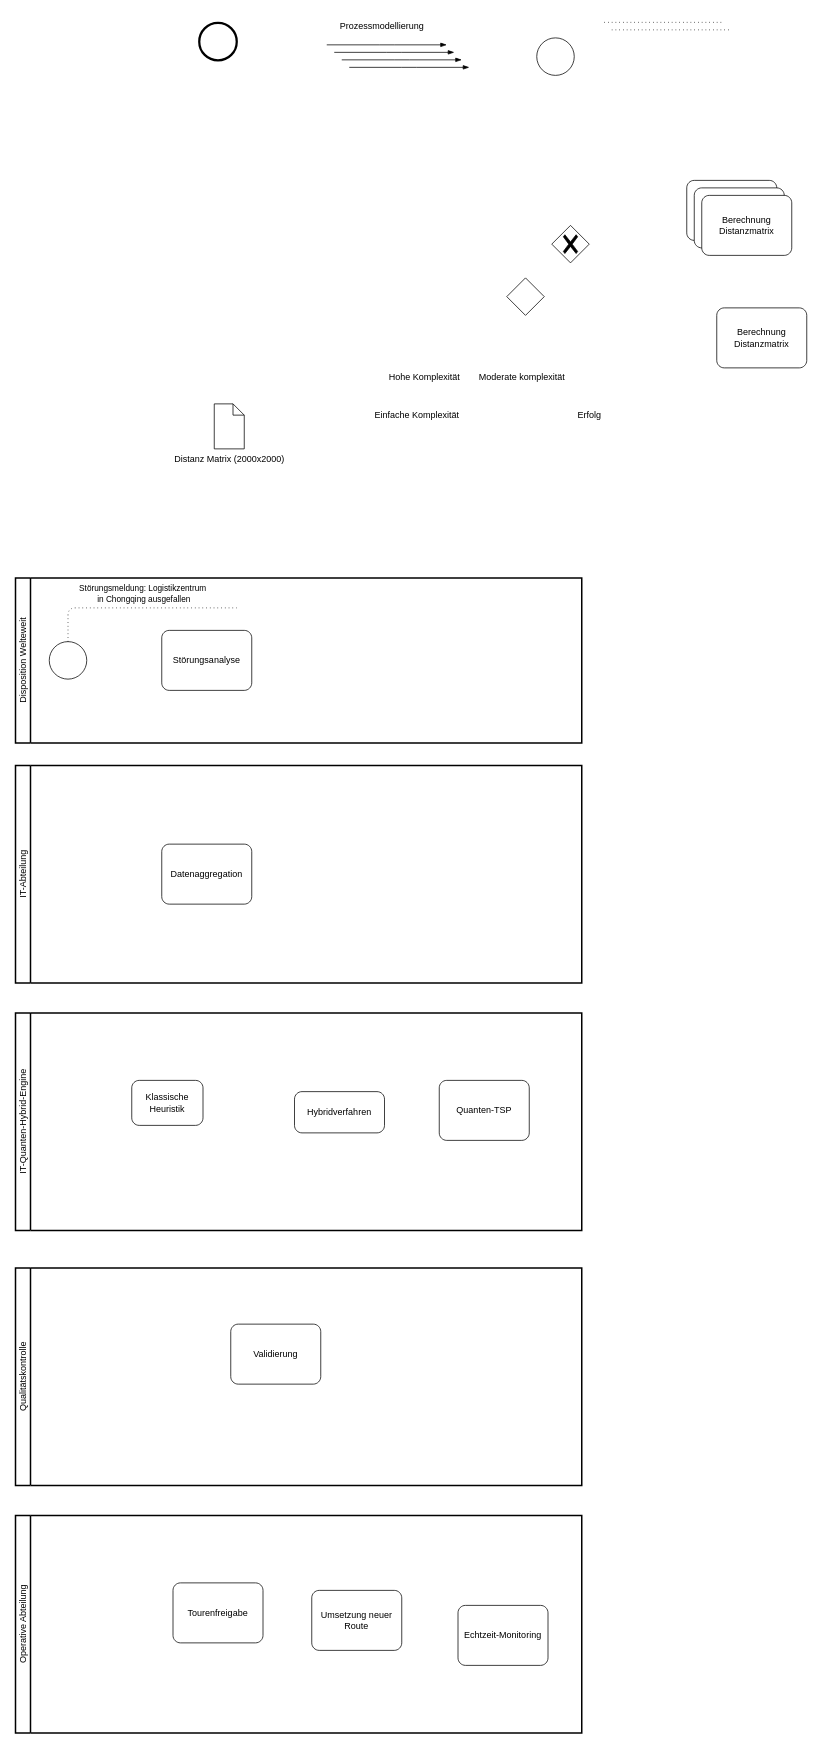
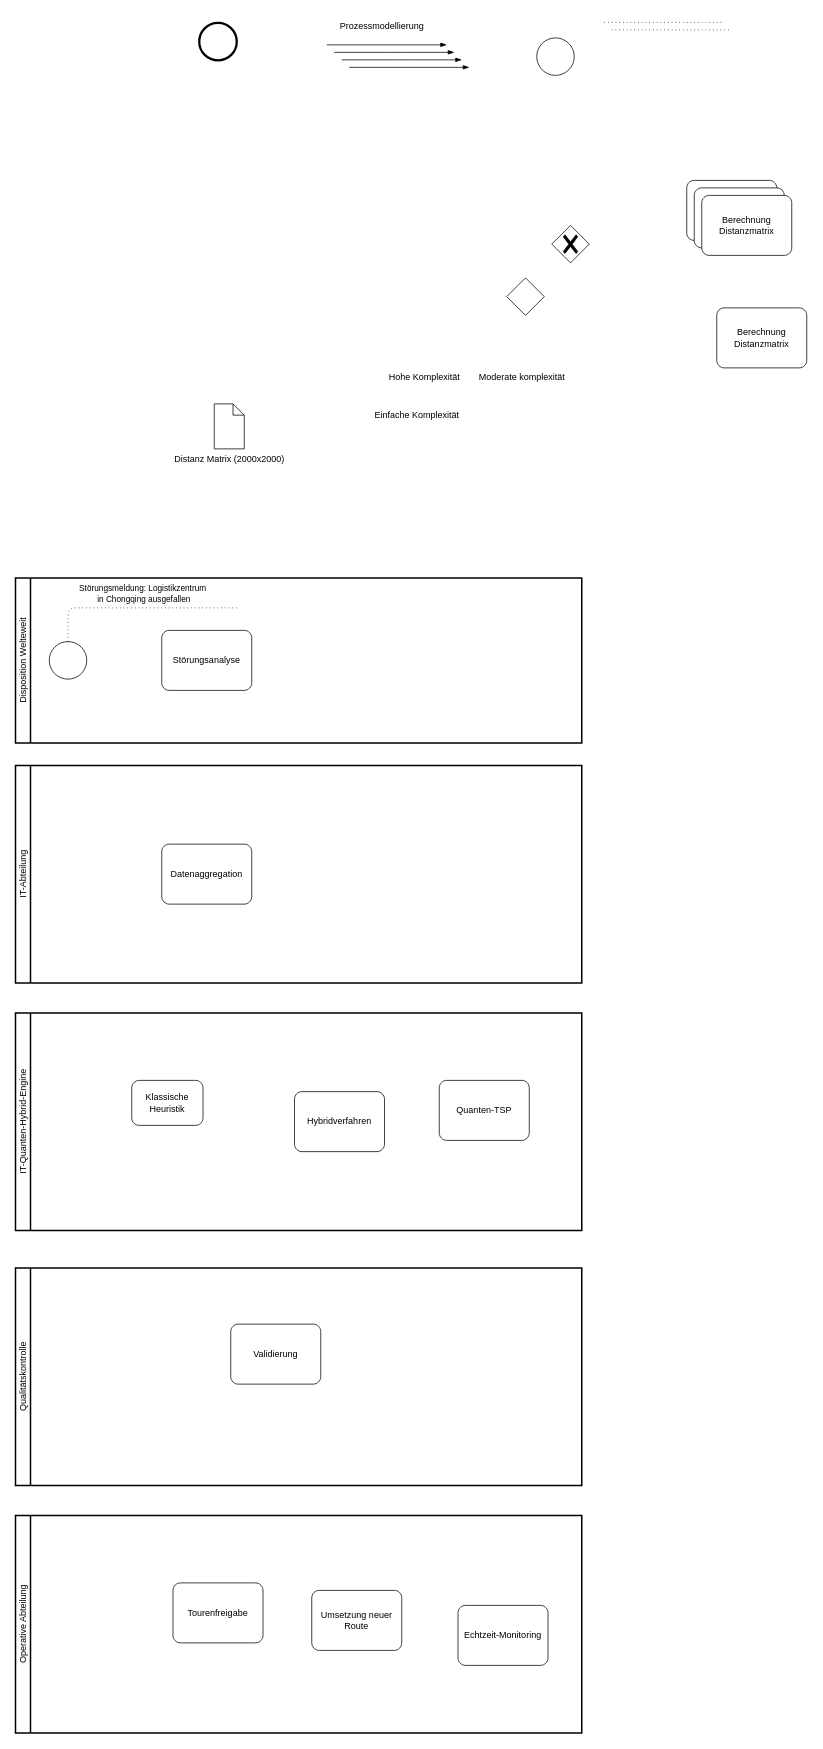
  <mxCell id="0" />
  <mxCell id="1" parent="0" />
  <mxCell id="2" value="Prozessmodellierung&amp;nbsp;" style="text;html=1;align=center;verticalAlign=middle;resizable=0;points=[];autosize=1;strokeColor=none;fillColor=none;" vertex="1" parent="1"><mxGeometry x="440" y="20" width="140" height="30" as="geometry" /></mxCell>
  <mxCell id="3" value="Berechnung Distanzmatrix" style="points=[[0.25,0,0],[0.5,0,0],[0.75,0,0],[1,0.25,0],[1,0.5,0],[1,0.75,0],[0.75,1,0],[0.5,1,0],[0.25,1,0],[0,0.75,0],[0,0.5,0],[0,0.25,0]];shape=mxgraph.bpmn.task;whiteSpace=wrap;rectStyle=rounded;size=10;html=1;container=1;expand=0;collapsible=0;taskMarker=abstract;" vertex="1" parent="1"><mxGeometry x="915" y="240" width="120" height="80" as="geometry" /></mxCell>
  <mxCell id="4" value="Distanz Matrix (2000x2000)" style="shape=mxgraph.bpmn.data;labelPosition=center;verticalLabelPosition=bottom;align=center;verticalAlign=top;size=15;html=1;" vertex="1" parent="1"><mxGeometry x="285" y="538" width="40" height="60" as="geometry" /></mxCell>
  <mxCell id="5" value="Disposition Welteweit" style="swimlane;html=1;startSize=20;fontStyle=0;collapsible=0;horizontal=0;swimlaneLine=1;swimlaneFillColor=#ffffff;strokeWidth=2;whiteSpace=wrap;" vertex="1" parent="1"><mxGeometry x="20" y="770" width="755" height="220" as="geometry" /></mxCell>
  <mxCell id="6" value="" style="points=[[0.145,0.145,0],[0.5,0,0],[0.855,0.145,0],[1,0.5,0],[0.855,0.855,0],[0.5,1,0],[0.145,0.855,0],[0,0.5,0]];shape=mxgraph.bpmn.event;html=1;verticalLabelPosition=bottom;labelBackgroundColor=#ffffff;verticalAlign=top;align=center;perimeter=ellipsePerimeter;outlineConnect=0;aspect=fixed;outline=standard;symbol=general;" vertex="1" parent="5"><mxGeometry x="45" y="85" width="50" height="50" as="geometry" /></mxCell>
  <mxCell id="7" value="Störungsanalyse" style="points=[[0.25,0,0],[0.5,0,0],[0.75,0,0],[1,0.25,0],[1,0.5,0],[1,0.75,0],[0.75,1,0],[0.5,1,0],[0.25,1,0],[0,0.75,0],[0,0.5,0],[0,0.25,0]];shape=mxgraph.bpmn.task;whiteSpace=wrap;rectStyle=rounded;size=10;html=1;container=1;expand=0;collapsible=0;taskMarker=abstract;" vertex="1" parent="5"><mxGeometry x="195" y="70" width="120" height="80" as="geometry" /></mxCell>
  <mxCell id="8" value="" style="points=[[0.145,0.145,0],[0.5,0,0],[0.855,0.145,0],[1,0.5,0],[0.855,0.855,0],[0.5,1,0],[0.145,0.855,0],[0,0.5,0]];shape=mxgraph.bpmn.event;html=1;verticalLabelPosition=bottom;labelBackgroundColor=#ffffff;verticalAlign=top;align=center;perimeter=ellipsePerimeter;outlineConnect=0;aspect=fixed;outline=end;symbol=terminate2;" vertex="1" parent="1"><mxGeometry x="265" y="30" width="50" height="50" as="geometry" /></mxCell>
  <mxCell id="9" value="" style="points=[[0.145,0.145,0],[0.5,0,0],[0.855,0.145,0],[1,0.5,0],[0.855,0.855,0],[0.5,1,0],[0.145,0.855,0],[0,0.5,0]];shape=mxgraph.bpmn.event;html=1;verticalLabelPosition=bottom;labelBackgroundColor=#ffffff;verticalAlign=top;align=center;perimeter=ellipsePerimeter;outlineConnect=0;aspect=fixed;outline=standard;symbol=general;" vertex="1" parent="1"><mxGeometry x="715" y="50" width="50" height="50" as="geometry" /></mxCell>
  <mxCell id="10" value="" style="edgeStyle=elbowEdgeStyle;fontSize=12;html=1;endArrow=blockThin;endFill=1;" edge="1" parent="1"><mxGeometry width="160" relative="1" as="geometry"><mxPoint x="435" y="59.31" as="sourcePoint" /><mxPoint x="595" y="59.31" as="targetPoint" /></mxGeometry></mxCell>
  <mxCell id="11" value="" style="edgeStyle=elbowEdgeStyle;fontSize=12;html=1;endArrow=blockThin;endFill=1;" edge="1" parent="1"><mxGeometry width="160" relative="1" as="geometry"><mxPoint x="445" y="69.31" as="sourcePoint" /><mxPoint x="605" y="69.31" as="targetPoint" /></mxGeometry></mxCell>
  <mxCell id="12" value="" style="edgeStyle=elbowEdgeStyle;fontSize=12;html=1;endArrow=blockThin;endFill=1;" edge="1" parent="1"><mxGeometry width="160" relative="1" as="geometry"><mxPoint x="455" y="79.31" as="sourcePoint" /><mxPoint x="615" y="79.31" as="targetPoint" /></mxGeometry></mxCell>
  <mxCell id="13" value="" style="edgeStyle=elbowEdgeStyle;fontSize=12;html=1;endArrow=blockThin;endFill=1;" edge="1" parent="1"><mxGeometry width="160" relative="1" as="geometry"><mxPoint x="465" y="89.31" as="sourcePoint" /><mxPoint x="625" y="89.31" as="targetPoint" /></mxGeometry></mxCell>
  <mxCell id="14" value="Qualitätskontrolle" style="swimlane;html=1;startSize=20;fontStyle=0;collapsible=0;horizontal=0;swimlaneLine=1;swimlaneFillColor=#ffffff;strokeWidth=2;whiteSpace=wrap;" vertex="1" parent="1"><mxGeometry x="20" y="1690" width="755" height="290" as="geometry" /></mxCell>
  <mxCell id="15" value="Validierung" style="points=[[0.25,0,0],[0.5,0,0],[0.75,0,0],[1,0.25,0],[1,0.5,0],[1,0.75,0],[0.75,1,0],[0.5,1,0],[0.25,1,0],[0,0.75,0],[0,0.5,0],[0,0.25,0]];shape=mxgraph.bpmn.task;whiteSpace=wrap;rectStyle=rounded;size=10;html=1;container=1;expand=0;collapsible=0;taskMarker=abstract;" vertex="1" parent="14"><mxGeometry x="287" y="75" width="120" height="80" as="geometry" /></mxCell>
  <mxCell id="16" value="Berechnung Distanzmatrix" style="points=[[0.25,0,0],[0.5,0,0],[0.75,0,0],[1,0.25,0],[1,0.5,0],[1,0.75,0],[0.75,1,0],[0.5,1,0],[0.25,1,0],[0,0.75,0],[0,0.5,0],[0,0.25,0]];shape=mxgraph.bpmn.task;whiteSpace=wrap;rectStyle=rounded;size=10;html=1;container=1;expand=0;collapsible=0;taskMarker=abstract;" vertex="1" parent="1"><mxGeometry x="925" y="250" width="120" height="80" as="geometry" /></mxCell>
  <mxCell id="17" value="Berechnung Distanzmatrix" style="points=[[0.25,0,0],[0.5,0,0],[0.75,0,0],[1,0.25,0],[1,0.5,0],[1,0.75,0],[0.75,1,0],[0.5,1,0],[0.25,1,0],[0,0.75,0],[0,0.5,0],[0,0.25,0]];shape=mxgraph.bpmn.task;whiteSpace=wrap;rectStyle=rounded;size=10;html=1;container=1;expand=0;collapsible=0;taskMarker=abstract;" vertex="1" parent="1"><mxGeometry x="935" y="260" width="120" height="80" as="geometry" /></mxCell>
  <mxCell id="18" value="" style="edgeStyle=elbowEdgeStyle;fontSize=12;html=1;endFill=0;startFill=0;endSize=6;startSize=6;dashed=1;dashPattern=1 4;endArrow=none;startArrow=none;" edge="1" parent="1"><mxGeometry width="160" relative="1" as="geometry"><mxPoint y="29.31" as="sourcePoint" x="805" /><mxPoint x="965" y="29.31" as="targetPoint" /></mxGeometry></mxCell>
  <mxCell id="19" value="" style="edgeStyle=elbowEdgeStyle;fontSize=12;html=1;endFill=0;startFill=0;endSize=6;startSize=6;dashed=1;dashPattern=1 4;endArrow=none;startArrow=none;" edge="1" parent="1"><mxGeometry width="160" relative="1" as="geometry"><mxPoint x="815" y="39.31" as="sourcePoint" /><mxPoint x="975" y="39.31" as="targetPoint" /></mxGeometry></mxCell>
  <mxCell id="20" value="" style="edgeStyle=elbowEdgeStyle;fontSize=12;html=1;endFill=0;startFill=0;endSize=6;startSize=6;dashed=1;dashPattern=1 4;endArrow=none;startArrow=none;exitX=0.5;exitY=0;exitDx=0;exitDy=0;exitPerimeter=0;" edge="1" parent="1" source="6"><mxGeometry width="160" relative="1" as="geometry"><mxPoint x="155" y="690" as="sourcePoint" /><mxPoint x="315" y="810" as="targetPoint" /><Array as="points"><mxPoint x="90" y="790" /></Array></mxGeometry></mxCell>
  <mxCell id="21" value="Störungsmeldung: Logistikzentrum&amp;nbsp;&lt;div&gt;in Chongqing ausgefallen&lt;/div&gt;" style="edgeLabel;html=1;align=center;verticalAlign=middle;resizable=0;points=[];" vertex="1" connectable="0" parent="20"><mxGeometry x="0.071" y="1" relative="1" as="geometry"><mxPoint y="-19" as="offset" /></mxGeometry></mxCell>
  <mxCell id="22" value="Berechnung Distanzmatrix" style="points=[[0.25,0,0],[0.5,0,0],[0.75,0,0],[1,0.25,0],[1,0.5,0],[1,0.75,0],[0.75,1,0],[0.5,1,0],[0.25,1,0],[0,0.75,0],[0,0.5,0],[0,0.25,0]];shape=mxgraph.bpmn.task;whiteSpace=wrap;rectStyle=rounded;size=10;html=1;container=1;expand=0;collapsible=0;taskMarker=abstract;" vertex="1" parent="1"><mxGeometry x="955" y="410" width="120" height="80" as="geometry" /></mxCell>
  <mxCell id="23" value="IT-Quanten-Hybrid-Engine" style="swimlane;html=1;startSize=20;fontStyle=0;collapsible=0;horizontal=0;swimlaneLine=1;swimlaneFillColor=#ffffff;strokeWidth=2;whiteSpace=wrap;" vertex="1" parent="1"><mxGeometry x="20" y="1350" width="755" height="290" as="geometry" /></mxCell>
  <mxCell id="24" value="Klassische Heuristik" style="points=[[0.25,0,0],[0.5,0,0],[0.75,0,0],[1,0.25,0],[1,0.5,0],[1,0.75,0],[0.75,1,0],[0.5,1,0],[0.25,1,0],[0,0.75,0],[0,0.5,0],[0,0.25,0]];shape=mxgraph.bpmn.task;whiteSpace=wrap;rectStyle=rounded;size=10;html=1;container=1;expand=0;collapsible=0;taskMarker=abstract;" vertex="1" parent="23"><mxGeometry x="155" y="90" width="95" height="60" as="geometry" /></mxCell>
- <mxCell id="25" value="Hybridverfahren" style="points=[[0.25,0,0],[0.5,0,0],[0.75,0,0],[1,0.25,0],[1,0.5,0],[1,0.75,0],[0.75,1,0],[0.5,1,0],[0.25,1,0],[0,0.75,0],[0,0.5,0],[0,0.25,0]];shape=mxgraph.bpmn.task;whiteSpace=wrap;rectStyle=rounded;size=10;html=1;container=1;expand=0;collapsible=0;taskMarker=abstract;" vertex="1" parent="23"><mxGeometry x="372" y="105" width="120" height="55" as="geometry" /></mxCell>
+ <mxCell id="25" value="Hybridverfahren" style="points=[[0.25,0,0],[0.5,0,0],[0.75,0,0],[1,0.25,0],[1,0.5,0],[1,0.75,0],[0.75,1,0],[0.5,1,0],[0.25,1,0],[0,0.75,0],[0,0.5,0],[0,0.25,0]];shape=mxgraph.bpmn.task;whiteSpace=wrap;rectStyle=rounded;size=10;html=1;container=1;expand=0;collapsible=0;taskMarker=abstract;" vertex="1" parent="23"><mxGeometry x="372" y="105" width="120" height="80" as="geometry" /></mxCell>
  <mxCell id="26" value="Quanten-TSP" style="points=[[0.25,0,0],[0.5,0,0],[0.75,0,0],[1,0.25,0],[1,0.5,0],[1,0.75,0],[0.75,1,0],[0.5,1,0],[0.25,1,0],[0,0.75,0],[0,0.5,0],[0,0.25,0]];shape=mxgraph.bpmn.task;whiteSpace=wrap;rectStyle=rounded;size=10;html=1;container=1;expand=0;collapsible=0;taskMarker=abstract;" vertex="1" parent="23"><mxGeometry x="565" y="90" width="120" height="80" as="geometry" /></mxCell>
  <mxCell id="27" value="IT-Abteilung" style="swimlane;html=1;startSize=20;fontStyle=0;collapsible=0;horizontal=0;swimlaneLine=1;swimlaneFillColor=#ffffff;strokeWidth=2;whiteSpace=wrap;" vertex="1" parent="1"><mxGeometry x="20" y="1020" width="755" height="290" as="geometry" /></mxCell>
  <mxCell id="28" value="Datenaggregation" style="points=[[0.25,0,0],[0.5,0,0],[0.75,0,0],[1,0.25,0],[1,0.5,0],[1,0.75,0],[0.75,1,0],[0.5,1,0],[0.25,1,0],[0,0.75,0],[0,0.5,0],[0,0.25,0]];shape=mxgraph.bpmn.task;whiteSpace=wrap;rectStyle=rounded;size=10;html=1;container=1;expand=0;collapsible=0;taskMarker=abstract;" vertex="1" parent="27"><mxGeometry x="195" y="105" width="120" height="80" as="geometry" /></mxCell>
  <mxCell id="29" value="Operative Abteilung" style="swimlane;html=1;startSize=20;fontStyle=0;collapsible=0;horizontal=0;swimlaneLine=1;swimlaneFillColor=#ffffff;strokeWidth=2;whiteSpace=wrap;" vertex="1" parent="1"><mxGeometry x="20" y="2020" width="755" height="290" as="geometry" /></mxCell>
  <mxCell id="30" value="Tourenfreigabe" style="points=[[0.25,0,0],[0.5,0,0],[0.75,0,0],[1,0.25,0],[1,0.5,0],[1,0.75,0],[0.75,1,0],[0.5,1,0],[0.25,1,0],[0,0.75,0],[0,0.5,0],[0,0.25,0]];shape=mxgraph.bpmn.task;whiteSpace=wrap;rectStyle=rounded;size=10;html=1;container=1;expand=0;collapsible=0;taskMarker=abstract;" vertex="1" parent="29"><mxGeometry x="210" y="90" width="120" height="80" as="geometry" /></mxCell>
  <mxCell id="31" value="Umsetzung neuer Route" style="points=[[0.25,0,0],[0.5,0,0],[0.75,0,0],[1,0.25,0],[1,0.5,0],[1,0.75,0],[0.75,1,0],[0.5,1,0],[0.25,1,0],[0,0.75,0],[0,0.5,0],[0,0.25,0]];shape=mxgraph.bpmn.task;whiteSpace=wrap;rectStyle=rounded;size=10;html=1;container=1;expand=0;collapsible=0;taskMarker=abstract;" vertex="1" parent="29"><mxGeometry x="395" y="100" width="120" height="80" as="geometry" /></mxCell>
  <mxCell id="32" value="Echtzeit-Monitoring" style="points=[[0.25,0,0],[0.5,0,0],[0.75,0,0],[1,0.25,0],[1,0.5,0],[1,0.75,0],[0.75,1,0],[0.5,1,0],[0.25,1,0],[0,0.75,0],[0,0.5,0],[0,0.25,0]];shape=mxgraph.bpmn.task;whiteSpace=wrap;rectStyle=rounded;size=10;html=1;container=1;expand=0;collapsible=0;taskMarker=abstract;" vertex="1" parent="29"><mxGeometry x="590" y="120" width="120" height="80" as="geometry" /></mxCell>
  <mxCell id="33" value="" style="points=[[0.25,0.25,0],[0.5,0,0],[0.75,0.25,0],[1,0.5,0],[0.75,0.75,0],[0.5,1,0],[0.25,0.75,0],[0,0.5,0]];shape=mxgraph.bpmn.gateway2;html=1;verticalLabelPosition=bottom;labelBackgroundColor=#ffffff;verticalAlign=top;align=center;perimeter=rhombusPerimeter;outlineConnect=0;outline=none;symbol=none;gwType=exclusive;" vertex="1" parent="1"><mxGeometry x="735" y="300" width="50" height="50" as="geometry" /></mxCell>
  <mxCell id="34" value="" style="points=[[0.25,0.25,0],[0.5,0,0],[0.75,0.25,0],[1,0.5,0],[0.75,0.75,0],[0.5,1,0],[0.25,0.75,0],[0,0.5,0]];shape=mxgraph.bpmn.gateway2;html=1;verticalLabelPosition=bottom;labelBackgroundColor=#ffffff;verticalAlign=top;align=center;perimeter=rhombusPerimeter;outlineConnect=0;outline=none;symbol=none;" vertex="1" parent="1"><mxGeometry x="675" y="370" width="50" height="50" as="geometry" /></mxCell>
  <mxCell id="35" value="Hohe Komplexität" style="text;html=1;align=center;verticalAlign=middle;resizable=0;points=[];autosize=1;strokeColor=none;fillColor=none;" vertex="1" parent="1"><mxGeometry x="505" y="488" width="120" height="30" as="geometry" /></mxCell>
  <mxCell id="36" value="Moderate komplexität" style="text;html=1;align=center;verticalAlign=middle;resizable=0;points=[];autosize=1;strokeColor=none;fillColor=none;" vertex="1" parent="1"><mxGeometry x="625" y="488" width="140" height="30" as="geometry" /></mxCell>
  <mxCell id="37" value="Einfache Komplexität" style="text;html=1;align=center;verticalAlign=middle;resizable=0;points=[];autosize=1;strokeColor=none;fillColor=none;" vertex="1" parent="1"><mxGeometry x="485" y="538" width="140" height="30" as="geometry" /></mxCell>
- <mxCell id="38" value="Erfolg" style="text;html=1;align=center;verticalAlign=middle;resizable=0;points=[];autosize=1;strokeColor=none;fillColor=none;" vertex="1" parent="1"><mxGeometry x="760" y="538" width="50" height="30" as="geometry" /></mxCell>
